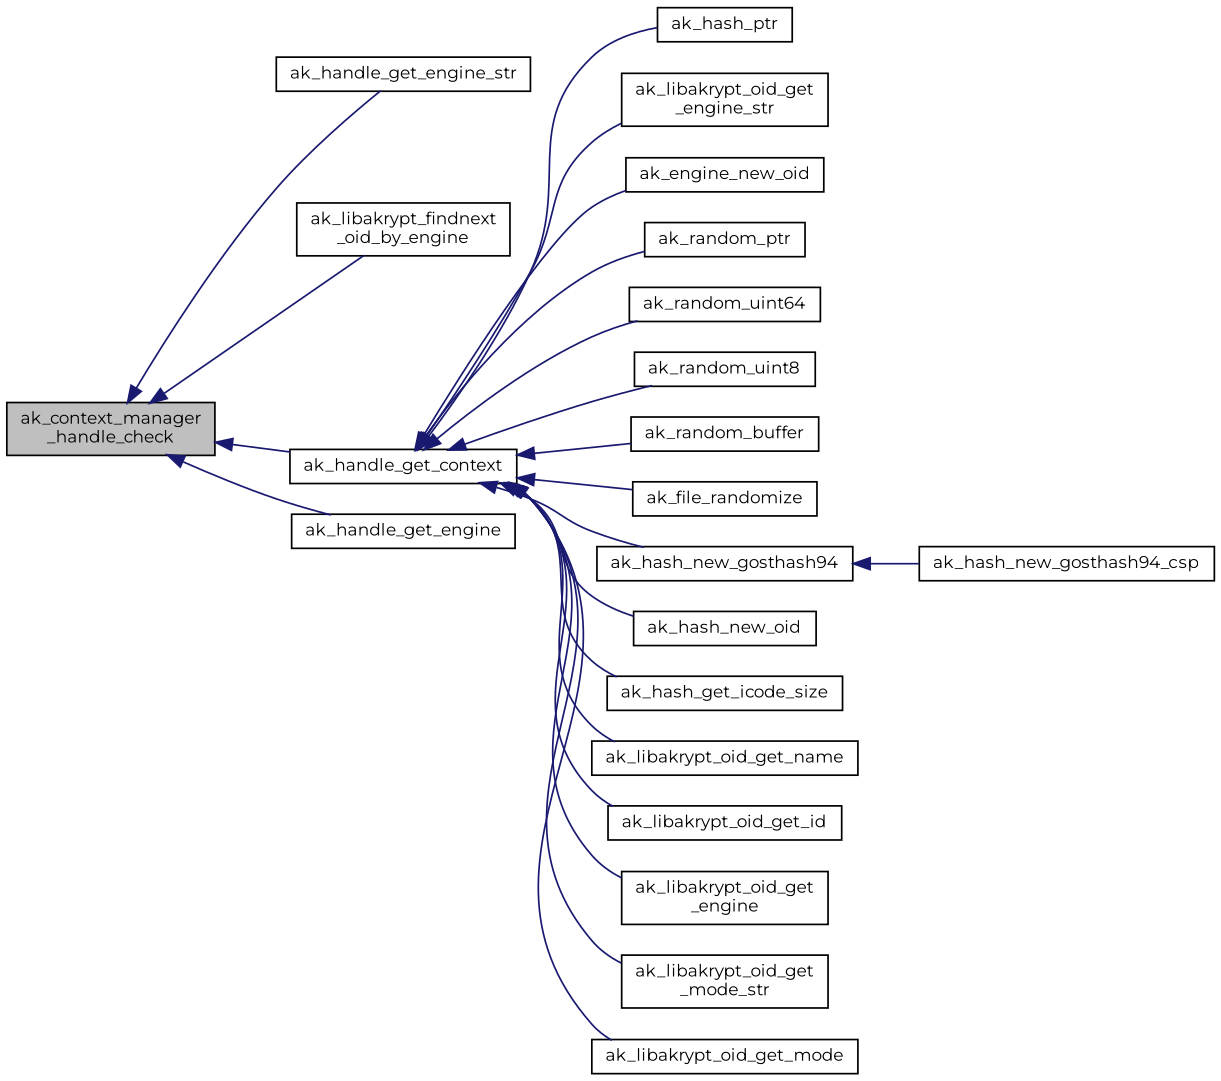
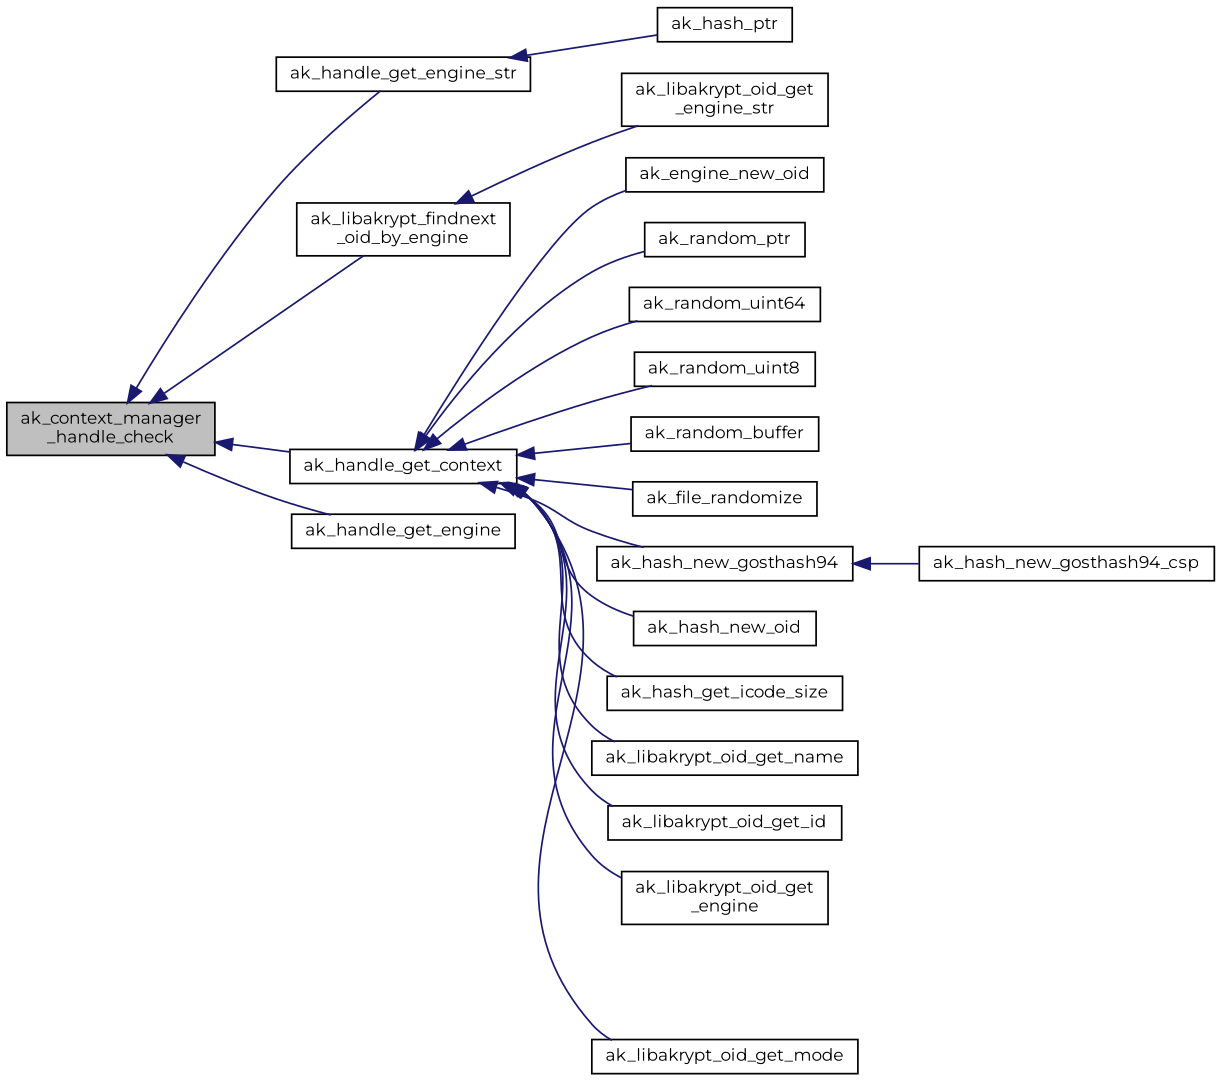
  digraph {
    fontname=Montserrat
    rankdir=LR
    node [color=black fillcolor=white fontname=Montserrat fontsize=10 shape=record style=filled]
    edge [color=midnightblue dir=back fontname=Montserrat fontsize=10 labelfontname=Helvetica labelfontsize=10 style=solid]
    n1 [fillcolor=grey75 fontcolor=black height=0.2 label="ak_context_manager\l_handle_check" width=0.4]
    n2 [height=0.2 label=ak_handle_get_context width=0.4]
    n3 [height=0.2 label=ak_handle_get_engine width=0.4]
    n4 [height=0.2 label=ak_handle_get_engine_str width=0.4]
    n5 [height=0.2 label="ak_libakrypt_findnext\l_oid_by_engine" width=0.4]
    n6 [height=0.2 label=ak_hash_new_gosthash94 width=0.4]
    n7 [height=0.2 label=ak_hash_new_oid width=0.4]
    n8 [height=0.2 label=ak_hash_get_icode_size width=0.4]
    n9 [height=0.2 label=ak_hash_ptr width=0.4]
    n10 [height=0.2 label=ak_libakrypt_oid_get_name width=0.4]
    n11 [height=0.2 label=ak_libakrypt_oid_get_id width=0.4]
    n12 [height=0.2 label="ak_libakrypt_oid_get\l_engine_str" width=0.4]
    n13 [height=0.2 label="ak_libakrypt_oid_get\l_engine" width=0.4]
-   n14 [height=0.2 label="ak_libakrypt_oid_get\l_mode_str" width=0.4]
    n15 [height=0.2 label=ak_libakrypt_oid_get_mode width=0.4]
    n16 [height=0.2 label=ak_engine_new_oid width=0.4]
    n17 [height=0.2 label=ak_random_ptr width=0.4]
    n18 [height=0.2 label=ak_random_uint64 width=0.4]
    n19 [height=0.2 label=ak_random_uint8 width=0.4]
    n20 [height=0.2 label=ak_random_buffer width=0.4]
    n21 [height=0.2 label=ak_file_randomize width=0.4]
    n22 [height=0.2 label=ak_hash_new_gosthash94_csp width=0.4]
    n1 -> n2
    n1 -> n3
    n1 -> n4
    n1 -> n5
    n2 -> n6
    n2 -> n7
    n2 -> n8
-   n2 -> n9
+   n4 -> n9
    n2 -> n10
    n2 -> n11
-   n2 -> n12
+   n5 -> n12
    n2 -> n13
-   n2 -> n14
    n2 -> n15
    n2 -> n16
    n2 -> n17
    n2 -> n18
    n2 -> n19
    n2 -> n20
    n2 -> n21
    n6 -> n22
  }
